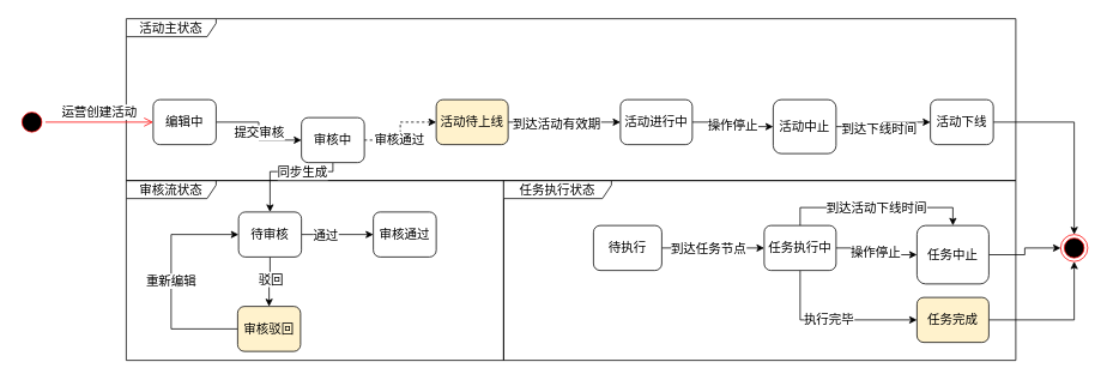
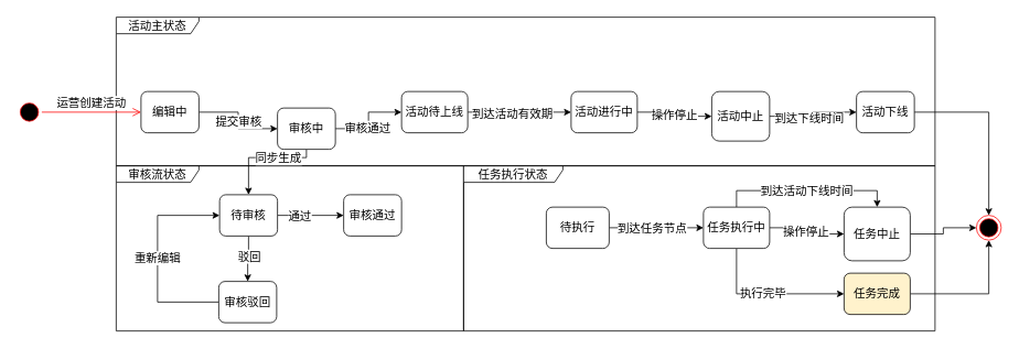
  <mxCell id="0" />
  <mxCell id="1" parent="0" />
  <mxCell id="2" value="审核流状态" style="shape=umlFrame;whiteSpace=wrap;html=1;shadow=0;fontSize=14;align=center;width=100;height=20;" parent="1" vertex="1"><mxGeometry x="140" y="200" width="420" height="200" as="geometry" /></mxCell>
  <mxCell id="3" value="任务执行状态" style="shape=umlFrame;whiteSpace=wrap;html=1;shadow=0;fontSize=14;align=center;width=120;height=20;" parent="1" vertex="1"><mxGeometry x="560" y="200" width="570" height="200" as="geometry" /></mxCell>
  <mxCell id="4" value="活动主状态" style="shape=umlFrame;whiteSpace=wrap;html=1;shadow=0;fontSize=14;align=center;width=100;height=20;" parent="1" vertex="1"><mxGeometry x="140" y="20" width="990" height="180" as="geometry" /></mxCell>
  <mxCell id="5" value="" style="edgeStyle=orthogonalEdgeStyle;rounded=0;html=1;jettySize=auto;orthogonalLoop=1;fontSize=14;" parent="1" source="9" target="12" edge="1"><mxGeometry relative="1" as="geometry" /></mxCell>
  <mxCell id="6" value="提交审核" style="text;html=1;resizable=0;points=[];align=center;verticalAlign=middle;labelBackgroundColor=#ffffff;fontSize=14;" parent="5" vertex="1" connectable="0"><mxGeometry x="0.025" relative="1" as="geometry"><mxPoint as="offset" /></mxGeometry></mxCell>
  <mxCell id="7" style="edgeStyle=orthogonalEdgeStyle;rounded=0;html=1;exitX=0.5;exitY=1;startArrow=none;startFill=0;jettySize=auto;orthogonalLoop=1;fontSize=14;" parent="1" source="12" target="19" edge="1"><mxGeometry relative="1" as="geometry"><Array as="points"><mxPoint x="370" y="190" /><mxPoint x="300" y="190" /></Array></mxGeometry></mxCell>
  <mxCell id="8" value="同步生成" style="text;html=1;resizable=0;points=[];align=center;verticalAlign=middle;labelBackgroundColor=#ffffff;fontSize=14;" parent="7" vertex="1" connectable="0"><mxGeometry x="-0.283" relative="1" as="geometry"><mxPoint as="offset" /></mxGeometry></mxCell>
  <mxCell id="9" value="编辑中" style="rounded=1;whiteSpace=wrap;html=1;shadow=0;fontSize=14;align=center;" parent="1" vertex="1"><mxGeometry x="170" y="110" width="70" height="50" as="geometry" /></mxCell>
- <mxCell id="10" style="edgeStyle=orthogonalEdgeStyle;rounded=0;html=1;entryX=0;entryY=0.5;jettySize=auto;orthogonalLoop=1;fontSize=14;dashed=1;" parent="1" source="12" target="25" edge="1"><mxGeometry relative="1" as="geometry" /></mxCell>
+ <mxCell id="10" style="edgeStyle=orthogonalEdgeStyle;rounded=0;html=1;entryX=0;entryY=0.5;jettySize=auto;orthogonalLoop=1;fontSize=14;" parent="1" source="12" target="25" edge="1"><mxGeometry relative="1" as="geometry" /></mxCell>
  <mxCell id="11" value="审核通过" style="text;html=1;resizable=0;points=[];align=center;verticalAlign=middle;labelBackgroundColor=#ffffff;fontSize=14;" parent="10" vertex="1" connectable="0"><mxGeometry x="-0.158" y="2" relative="1" as="geometry"><mxPoint as="offset" /></mxGeometry></mxCell>
  <mxCell id="12" value="审核中" style="rounded=1;whiteSpace=wrap;html=1;shadow=0;fontSize=14;align=center;" parent="1" vertex="1"><mxGeometry x="335" y="130" width="70" height="50" as="geometry" /></mxCell>
  <mxCell id="13" value="" style="ellipse;html=1;shape=startState;fillColor=#000000;strokeColor=#ff0000;shadow=0;fontSize=14;align=center;" parent="1" vertex="1"><mxGeometry x="20" y="120" width="30" height="30" as="geometry" /></mxCell>
  <mxCell id="14" value="运营创建活动" style="edgeStyle=orthogonalEdgeStyle;html=1;verticalAlign=bottom;endArrow=open;endSize=8;strokeColor=#ff0000;fontSize=14;entryX=0;entryY=0.5;" parent="1" source="13" target="9" edge="1"><mxGeometry relative="1" as="geometry"><mxPoint x="195" y="80" as="targetPoint" /><Array as="points"><mxPoint x="45" y="135" /></Array></mxGeometry></mxCell>
  <mxCell id="15" value="" style="edgeStyle=orthogonalEdgeStyle;rounded=0;html=1;jettySize=auto;orthogonalLoop=1;fontSize=14;" parent="1" source="19" target="22" edge="1"><mxGeometry relative="1" as="geometry" /></mxCell>
  <mxCell id="16" value="通过" style="text;html=1;resizable=0;points=[];align=center;verticalAlign=middle;labelBackgroundColor=#ffffff;fontSize=14;" parent="15" vertex="1" connectable="0"><mxGeometry x="0.133" y="5" relative="1" as="geometry"><mxPoint x="-19" y="5" as="offset" /></mxGeometry></mxCell>
  <mxCell id="17" value="" style="edgeStyle=orthogonalEdgeStyle;rounded=0;html=1;jettySize=auto;orthogonalLoop=1;fontSize=14;" parent="1" source="19" target="21" edge="1"><mxGeometry relative="1" as="geometry" /></mxCell>
  <mxCell id="18" value="驳回" style="text;html=1;resizable=0;points=[];align=center;verticalAlign=middle;labelBackgroundColor=#ffffff;fontSize=14;" parent="17" vertex="1" connectable="0"><mxGeometry x="-0.15" relative="1" as="geometry"><mxPoint as="offset" /></mxGeometry></mxCell>
  <mxCell id="19" value="待审核" style="rounded=1;whiteSpace=wrap;html=1;shadow=0;fontSize=14;align=center;" parent="1" vertex="1"><mxGeometry x="265" y="235" width="70" height="50" as="geometry" /></mxCell>
  <mxCell id="20" value="重新编辑" style="edgeStyle=orthogonalEdgeStyle;rounded=0;html=1;entryX=0;entryY=0.5;jettySize=auto;orthogonalLoop=1;fontSize=14;" parent="1" source="21" target="19" edge="1"><mxGeometry relative="1" as="geometry"><Array as="points"><mxPoint x="190" y="365" /><mxPoint x="190" y="260" /></Array></mxGeometry></mxCell>
- <mxCell id="21" value="审核驳回" style="rounded=1;whiteSpace=wrap;html=1;shadow=0;fontSize=14;align=center;fillColor=#fff2cc;" parent="1" vertex="1"><mxGeometry x="264" y="340" width="70" height="50" as="geometry" /></mxCell>
+ <mxCell id="21" value="审核驳回" style="rounded=1;whiteSpace=wrap;html=1;shadow=0;fontSize=14;align=center;" parent="1" vertex="1"><mxGeometry x="264" y="340" width="70" height="50" as="geometry" /></mxCell>
  <mxCell id="22" value="审核通过" style="rounded=1;whiteSpace=wrap;html=1;shadow=0;fontSize=14;align=center;" parent="1" vertex="1"><mxGeometry x="415" y="235" width="70" height="50" as="geometry" /></mxCell>
  <mxCell id="23" value="" style="edgeStyle=orthogonalEdgeStyle;rounded=0;html=1;jettySize=auto;orthogonalLoop=1;fontSize=14;" parent="1" source="25" target="27" edge="1"><mxGeometry relative="1" as="geometry" /></mxCell>
  <mxCell id="24" value="到达活动有效期" style="text;html=1;resizable=0;points=[];align=center;verticalAlign=middle;labelBackgroundColor=#ffffff;fontSize=14;" parent="23" vertex="1" connectable="0"><mxGeometry x="-0.15" y="-1" relative="1" as="geometry"><mxPoint as="offset" /></mxGeometry></mxCell>
- <mxCell id="25" value="活动待上线" style="rounded=1;whiteSpace=wrap;html=1;shadow=0;fontSize=14;align=center;fillColor=#fff2cc;" parent="1" vertex="1"><mxGeometry x="485" y="110" width="80" height="50" as="geometry" /></mxCell>
+ <mxCell id="25" value="活动待上线" style="rounded=1;whiteSpace=wrap;html=1;shadow=0;fontSize=14;align=center;" parent="1" vertex="1"><mxGeometry x="485" y="110" width="80" height="50" as="geometry" /></mxCell>
  <mxCell id="26" value="操作停止" style="edgeStyle=orthogonalEdgeStyle;rounded=0;html=1;exitX=1;exitY=0.5;startArrow=none;startFill=0;jettySize=auto;orthogonalLoop=1;fontSize=14;" parent="1" source="27" target="41" edge="1"><mxGeometry relative="1" as="geometry" /></mxCell>
  <mxCell id="27" value="活动进行中" style="rounded=1;whiteSpace=wrap;html=1;shadow=0;fontSize=14;align=center;" parent="1" vertex="1"><mxGeometry x="690" y="110" width="80" height="50" as="geometry" /></mxCell>
  <mxCell id="28" style="edgeStyle=orthogonalEdgeStyle;rounded=0;html=1;entryX=0;entryY=0.5;jettySize=auto;orthogonalLoop=1;fontSize=14;" parent="1" source="30" target="36" edge="1"><mxGeometry relative="1" as="geometry" /></mxCell>
  <mxCell id="29" value="到达任务节点" style="text;html=1;resizable=0;points=[];align=center;verticalAlign=middle;labelBackgroundColor=#ffffff;fontSize=14;" parent="28" vertex="1" connectable="0"><mxGeometry x="-0.114" relative="1" as="geometry"><mxPoint as="offset" /></mxGeometry></mxCell>
  <mxCell id="30" value="待执行" style="rounded=1;whiteSpace=wrap;html=1;shadow=0;fontSize=14;align=center;" parent="1" vertex="1"><mxGeometry x="660" y="250" width="76" height="50" as="geometry" /></mxCell>
  <mxCell id="31" value="" style="edgeStyle=orthogonalEdgeStyle;rounded=0;html=1;jettySize=auto;orthogonalLoop=1;fontSize=14;" parent="1" source="36" target="38" edge="1"><mxGeometry relative="1" as="geometry" /></mxCell>
  <mxCell id="32" value="操作停止" style="text;html=1;resizable=0;points=[];align=center;verticalAlign=middle;labelBackgroundColor=#ffffff;fontSize=14;" parent="31" vertex="1" connectable="0"><mxGeometry x="0.012" y="-2" relative="1" as="geometry"><mxPoint as="offset" /></mxGeometry></mxCell>
  <mxCell id="33" style="edgeStyle=orthogonalEdgeStyle;rounded=0;html=1;entryX=0;entryY=0.5;jettySize=auto;orthogonalLoop=1;fontSize=14;" parent="1" source="36" target="45" edge="1"><mxGeometry relative="1" as="geometry"><Array as="points"><mxPoint x="890" y="355" /></Array></mxGeometry></mxCell>
  <mxCell id="34" value="执行完毕" style="text;html=1;resizable=0;points=[];align=center;verticalAlign=middle;labelBackgroundColor=#ffffff;fontSize=14;" parent="33" vertex="1" connectable="0"><mxGeometry x="-0.071" y="2" relative="1" as="geometry"><mxPoint as="offset" /></mxGeometry></mxCell>
  <mxCell id="35" value="到达活动下线时间" style="edgeStyle=orthogonalEdgeStyle;rounded=0;html=1;entryX=0.5;entryY=0;startArrow=none;startFill=0;jettySize=auto;orthogonalLoop=1;fontSize=14;" parent="1" source="36" target="38" edge="1"><mxGeometry relative="1" as="geometry"><Array as="points"><mxPoint x="890" y="230" /><mxPoint x="1060" y="230" /></Array></mxGeometry></mxCell>
  <mxCell id="36" value="任务执行中" style="rounded=1;whiteSpace=wrap;html=1;shadow=0;fontSize=14;align=center;" parent="1" vertex="1"><mxGeometry x="850" y="250" width="80" height="50" as="geometry" /></mxCell>
  <mxCell id="37" style="edgeStyle=orthogonalEdgeStyle;rounded=0;html=1;entryX=0;entryY=0.5;jettySize=auto;orthogonalLoop=1;fontSize=14;" parent="1" source="38" target="46" edge="1"><mxGeometry relative="1" as="geometry"><Array as="points" /></mxGeometry></mxCell>
  <mxCell id="38" value="任务中止" style="rounded=1;whiteSpace=wrap;html=1;shadow=0;fontSize=14;align=center;" parent="1" vertex="1"><mxGeometry x="1020" y="250" width="80" height="65" as="geometry" /></mxCell>
  <mxCell id="39" value="" style="edgeStyle=orthogonalEdgeStyle;rounded=0;html=1;jettySize=auto;orthogonalLoop=1;fontSize=14;" parent="1" source="41" target="43" edge="1"><mxGeometry relative="1" as="geometry" /></mxCell>
  <mxCell id="40" value="到达下线时间" style="text;html=1;resizable=0;points=[];align=center;verticalAlign=middle;labelBackgroundColor=#ffffff;fontSize=14;" parent="39" vertex="1" connectable="0"><mxGeometry x="-0.15" y="-2" relative="1" as="geometry"><mxPoint as="offset" /></mxGeometry></mxCell>
  <mxCell id="41" value="活动中止" style="rounded=1;whiteSpace=wrap;html=1;shadow=0;fontSize=14;align=center;" parent="1" vertex="1"><mxGeometry x="860" y="110" width="70" height="60" as="geometry" /></mxCell>
  <mxCell id="42" style="edgeStyle=orthogonalEdgeStyle;rounded=0;html=1;entryX=0.5;entryY=0;jettySize=auto;orthogonalLoop=1;fontSize=14;" parent="1" source="43" target="46" edge="1"><mxGeometry relative="1" as="geometry"><Array as="points"><mxPoint x="1195" y="135" /></Array><mxPoint x="1165" y="135" as="targetPoint" /></mxGeometry></mxCell>
  <mxCell id="43" value="活动下线" style="rounded=1;whiteSpace=wrap;html=1;shadow=0;fontSize=14;align=center;" parent="1" vertex="1"><mxGeometry x="1035" y="110" width="70" height="50" as="geometry" /></mxCell>
  <mxCell id="44" style="edgeStyle=orthogonalEdgeStyle;rounded=0;html=1;entryX=0.5;entryY=1;jettySize=auto;orthogonalLoop=1;fontSize=14;" parent="1" source="45" target="46" edge="1"><mxGeometry relative="1" as="geometry"><Array as="points"><mxPoint x="1195" y="355" /></Array></mxGeometry></mxCell>
  <mxCell id="45" value="任务完成" style="rounded=1;whiteSpace=wrap;html=1;shadow=0;fontSize=14;align=center;fillColor=#fff2cc;" parent="1" vertex="1"><mxGeometry x="1020" y="330" width="80" height="50" as="geometry" /></mxCell>
  <mxCell id="46" value="" style="ellipse;html=1;shape=endState;fillColor=#000000;strokeColor=#ff0000;shadow=0;fontSize=14;align=center;" parent="1" vertex="1"><mxGeometry x="1180" y="260" width="30" height="30" as="geometry" /></mxCell>
